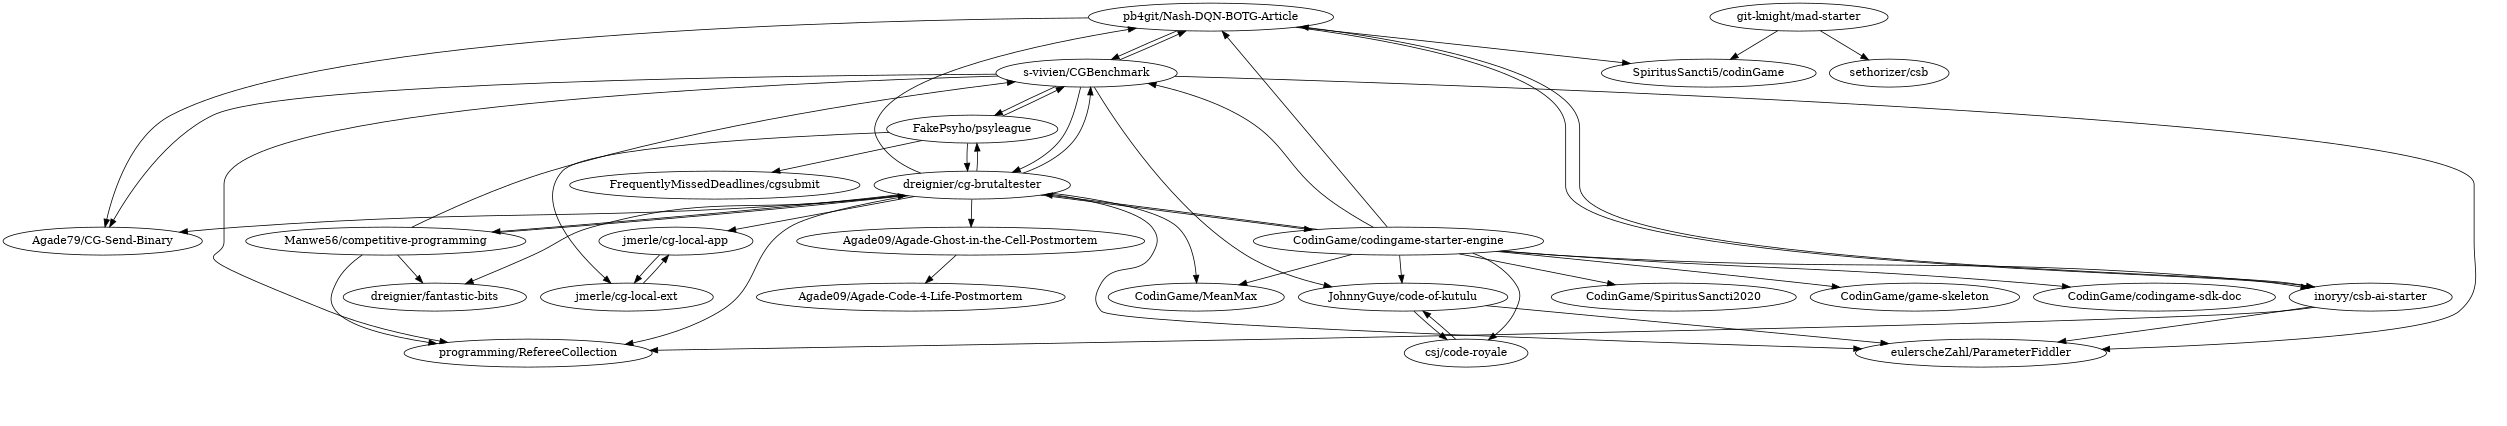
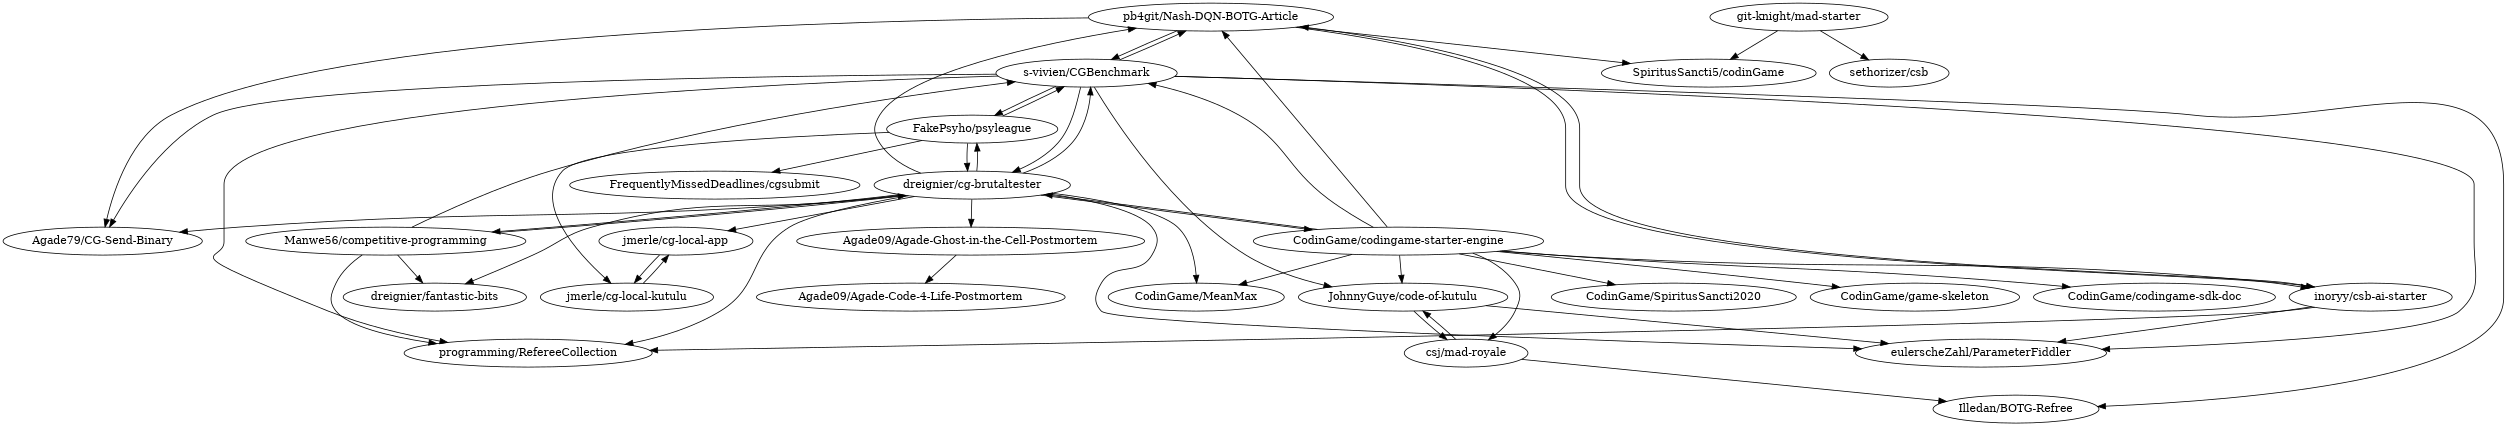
  digraph {
    n1 [l="2.107,47.116" label="pb4git/Nash-DQN-BOTG-Article"]
    "inoryy/csb-ai-starter" [l="2.098,47.125"]
    "SpiritusSancti5/codinGame" [l="2.13,47.094"]
    n4 [l="2.09,47.115" label="Agade79/CG-Send-Binary"]
    "s-vivien/CGBenchmark" [l="2.086,47.13"]
    "eulerscheZahl/ParameterFiddler" [l="2.086,47.142"]
    n7 [l="2.08,47.111" label="programming/RefereeCollection"]
    "dreignier/cg-brutaltester" [l="2.074,47.122"]
    "JohnnyGuye/code-of-kutulu" [l="2.104,47.145"]
+   "Illedan/BOTG-Refree" [l="2.101,47.152"]
    "FakePsyho/psyleague" [l="2.056,47.134"]
    n12 [l="2.115,47.128" label="CodinGame/codingame-starter-engine"]
    "CodinGame/MeanMax" [l="2.1,47.107"]
    "jmerle/cg-local-app" [l="2.036,47.122"]
    "Manwe56/competitive-programming" [l="2.057,47.11"]
    "dreignier/fantastic-bits" [l="2.062,47.097"]
    "Agade09/Agade-Ghost-in-the-Cell-Postmortem" [l="2.057,47.148"]
-   "csj/code-royale" [l="2.121,47.148"]
-   "jmerle/cg-local-ext" [l="2.028,47.132"]
+   "csj/code-royale" [l="2.121,47.148" label="csj/mad-royale"]
+   "jmerle/cg-local-ext" [l="2.028,47.132" label="jmerle/cg-local-kutulu"]
    "FrequentlyMissedDeadlines/cgsubmit" [l="2.036,47.146"]
    "CodinGame/game-skeleton" [l="2.147,47.13"]
    "CodinGame/codingame-sdk-doc" [l="2.141,47.118"]
    n23 [l="2.14,47.141" label="CodinGame/SpiritusSancti2020"]
    "Agade09/Agade-Code-4-Life-Postmortem" [l="2.046,47.163"]
    "git-knight/mad-starter" [l="2.148,47.081"]
    "sethorizer/csb" [l="2.162,47.069"]
    n1 -> "inoryy/csb-ai-starter"
    n1 -> "SpiritusSancti5/codinGame"
    n1 -> n4
    n1 -> "s-vivien/CGBenchmark"
    "inoryy/csb-ai-starter" -> n1
    "inoryy/csb-ai-starter" -> "eulerscheZahl/ParameterFiddler"
    "inoryy/csb-ai-starter" -> n7
    "s-vivien/CGBenchmark" -> n1
    "s-vivien/CGBenchmark" -> n4
    "s-vivien/CGBenchmark" -> "eulerscheZahl/ParameterFiddler"
    "s-vivien/CGBenchmark" -> n7
    "s-vivien/CGBenchmark" -> "dreignier/cg-brutaltester"
    "s-vivien/CGBenchmark" -> "JohnnyGuye/code-of-kutulu"
+   "s-vivien/CGBenchmark" -> "Illedan/BOTG-Refree"
    "s-vivien/CGBenchmark" -> "FakePsyho/psyleague"
    "dreignier/cg-brutaltester" -> n1
    "dreignier/cg-brutaltester" -> n4
    "dreignier/cg-brutaltester" -> "s-vivien/CGBenchmark"
    "dreignier/cg-brutaltester" -> "eulerscheZahl/ParameterFiddler"
    "dreignier/cg-brutaltester" -> n7
    "dreignier/cg-brutaltester" -> "FakePsyho/psyleague"
    "dreignier/cg-brutaltester" -> n12
    "dreignier/cg-brutaltester" -> "CodinGame/MeanMax"
    "dreignier/cg-brutaltester" -> "jmerle/cg-local-app"
    "dreignier/cg-brutaltester" -> "Manwe56/competitive-programming"
    "dreignier/cg-brutaltester" -> "dreignier/fantastic-bits"
    "dreignier/cg-brutaltester" -> "Agade09/Agade-Ghost-in-the-Cell-Postmortem"
    "JohnnyGuye/code-of-kutulu" -> "eulerscheZahl/ParameterFiddler"
    "JohnnyGuye/code-of-kutulu" -> "csj/code-royale"
    "FakePsyho/psyleague" -> "s-vivien/CGBenchmark"
    "FakePsyho/psyleague" -> "dreignier/cg-brutaltester"
    "FakePsyho/psyleague" -> "jmerle/cg-local-ext"
    "FakePsyho/psyleague" -> "FrequentlyMissedDeadlines/cgsubmit"
    n12 -> n1
    n12 -> "inoryy/csb-ai-starter"
    n12 -> "s-vivien/CGBenchmark"
    n12 -> "dreignier/cg-brutaltester"
    n12 -> "JohnnyGuye/code-of-kutulu"
    n12 -> "CodinGame/MeanMax"
    n12 -> "csj/code-royale"
    n12 -> "CodinGame/game-skeleton"
    n12 -> "CodinGame/codingame-sdk-doc"
    n12 -> n23
    "jmerle/cg-local-app" -> "jmerle/cg-local-ext"
    "Manwe56/competitive-programming" -> "s-vivien/CGBenchmark"
    "Manwe56/competitive-programming" -> n7
    "Manwe56/competitive-programming" -> "dreignier/cg-brutaltester"
    "Manwe56/competitive-programming" -> "dreignier/fantastic-bits"
    "Agade09/Agade-Ghost-in-the-Cell-Postmortem" -> "Agade09/Agade-Code-4-Life-Postmortem"
    "csj/code-royale" -> "JohnnyGuye/code-of-kutulu"
+   "csj/code-royale" -> "Illedan/BOTG-Refree"
    "jmerle/cg-local-ext" -> "jmerle/cg-local-app"
    "git-knight/mad-starter" -> "SpiritusSancti5/codinGame"
    "git-knight/mad-starter" -> "sethorizer/csb"
  }
